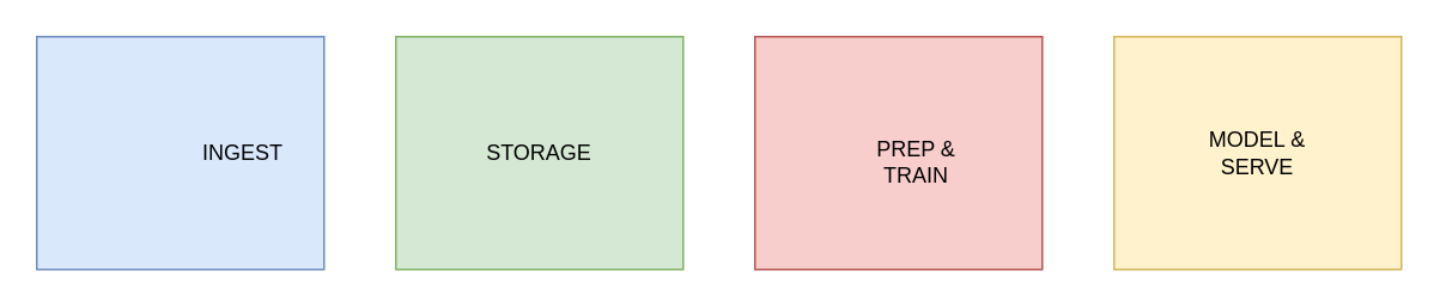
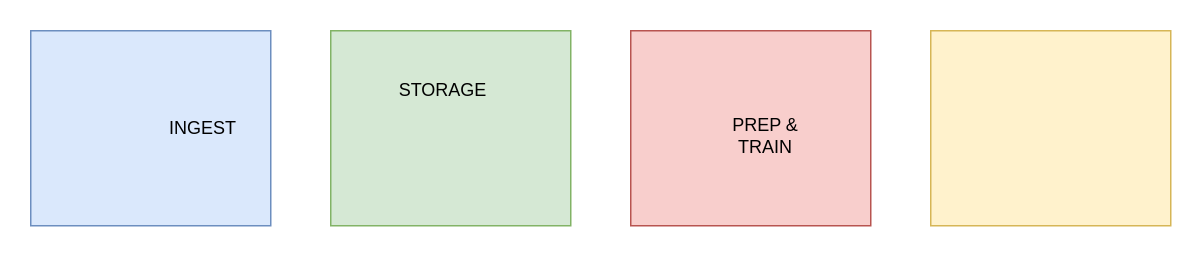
  <mxCell id="0" />
  <mxCell id="1" parent="0" />
  <mxCell id="2" value="" style="rounded=0;whiteSpace=wrap;html=1;fillColor=#dae8fc;strokeColor=#6c8ebf;" vertex="1" parent="1"><mxGeometry x="20" y="20" width="160" height="130" as="geometry" /></mxCell>
  <mxCell id="3" value="INGEST" style="text;html=1;strokeColor=none;fillColor=none;align=center;verticalAlign=middle;whiteSpace=wrap;rounded=0;" vertex="1" parent="1"><mxGeometry x="105" y="70" width="60" height="30" as="geometry" /></mxCell>
  <mxCell id="4" value="" style="rounded=0;whiteSpace=wrap;html=1;fillColor=#d5e8d4;strokeColor=#82b366;" vertex="1" parent="1"><mxGeometry x="220" y="20" width="160" height="130" as="geometry" /></mxCell>
- <mxCell id="5" value="STORAGE" style="text;html=1;strokeColor=none;fillColor=none;align=center;verticalAlign=middle;whiteSpace=wrap;rounded=0;" vertex="1" parent="1"><mxGeometry x="270" y="70" width="60" height="30" as="geometry" /></mxCell>
+ <mxCell id="5" value="STORAGE" style="text;html=1;strokeColor=none;fillColor=none;align=center;verticalAlign=middle;whiteSpace=wrap;rounded=0;" vertex="1" parent="1"><mxGeometry x="265" y="45" width="60" height="30" as="geometry" /></mxCell>
  <mxCell id="6" value="" style="rounded=0;whiteSpace=wrap;html=1;fillColor=#f8cecc;strokeColor=#b85450;" vertex="1" parent="1"><mxGeometry x="420" y="20" width="160" height="130" as="geometry" /></mxCell>
  <mxCell id="7" value="" style="rounded=0;whiteSpace=wrap;html=1;fillColor=#fff2cc;strokeColor=#d6b656;" vertex="1" parent="1"><mxGeometry x="620" y="20" width="160" height="130" as="geometry" /></mxCell>
  <mxCell id="8" value="PREP &amp;amp; TRAIN" style="text;html=1;strokeColor=none;fillColor=none;align=center;verticalAlign=middle;whiteSpace=wrap;rounded=0;" vertex="1" parent="1"><mxGeometry x="480" y="75" width="60" height="30" as="geometry" /></mxCell>
- <mxCell id="9" value="MODEL &amp;amp; SERVE" style="text;html=1;strokeColor=none;fillColor=none;align=center;verticalAlign=middle;whiteSpace=wrap;rounded=0;" vertex="1" parent="1"><mxGeometry x="670" y="70" width="60" height="30" as="geometry" /></mxCell>
